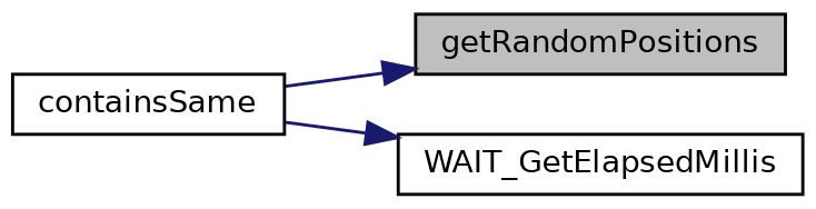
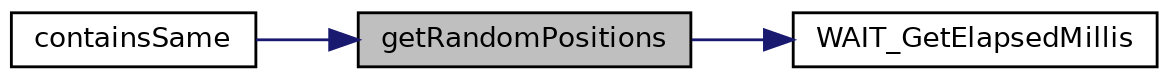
  digraph {
    rankdir=LR
    node [color=black fillcolor=white fontname=Helvetica fontsize=10 shape=record style=filled]
    edge [color=midnightblue fontname=Helvetica fontsize=10 labelfontname=Helvetica labelfontsize=10 style=solid]
    n1 [fillcolor=grey75 fontcolor=black height=0.2 label=getRandomPositions width=0.4]
    n2 [height=0.2 label=WAIT_GetElapsedMillis width=0.4]
    n3 [height=0.2 label=containsSame width=0.4]
-   n3 -> n2
+   n1 -> n2
    n3 -> n1
  }
